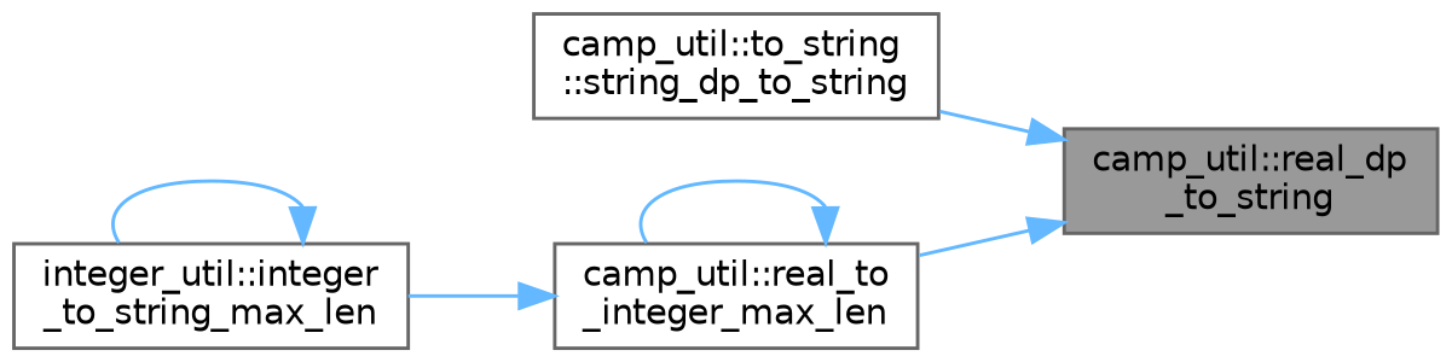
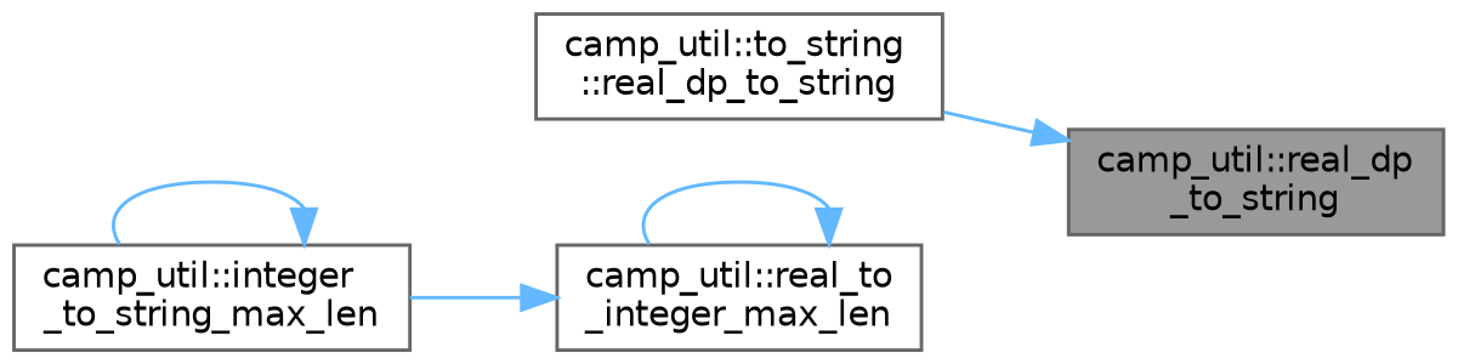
  digraph {
    rankdir=RL
    node [color=grey40 fillcolor=white fontname=Helvetica fontsize=10 shape=box style=filled]
    edge [color=steelblue1 dir=back fontname=Helvetica fontsize=10 labelfontname=Helvetica labelfontsize=10 style=solid]
    n1 [color=gray40 fillcolor=grey60 fontcolor=black height=0.2 label="camp_util::real_dp\l_to_string" width=0.4]
-   n2 [height=0.2 label="camp_util::to_string\l::string_dp_to_string" width=0.4]
+   n2 [height=0.2 label="camp_util::to_string\l::real_dp_to_string" width=0.4]
    n3 [height=0.2 label="camp_util::real_to\l_integer_max_len" width=0.4]
-   n4 [height=0.2 label="integer_util::integer\l_to_string_max_len" width=0.4]
+   n4 [height=0.2 label="camp_util::integer\l_to_string_max_len" width=0.4]
    n1 -> n2
-   n1 -> n3
    n3 -> n3
    n3 -> n4
    n4 -> n4
  }
